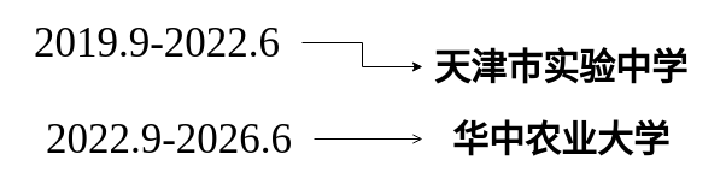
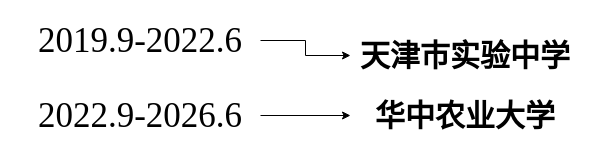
  <mxCell id="0" />
  <mxCell id="1" parent="0" />
  <mxCell id="2" value="&lt;font style=&quot;font-size: 30px;&quot; face=&quot;Times New Roman&quot;&gt;&lt;b&gt;天津市实验中学&lt;/b&gt;&lt;/font&gt;" style="text;html=1;align=center;verticalAlign=middle;whiteSpace=wrap;rounded=0;" vertex="1" parent="1"><mxGeometry x="350" y="30" width="230" height="50" as="geometry" /></mxCell>
  <mxCell id="3" style="edgeStyle=orthogonalEdgeStyle;rounded=0;orthogonalLoop=1;jettySize=auto;html=1;exitX=1;exitY=0.5;exitDx=0;exitDy=0;entryX=0;entryY=0.5;entryDx=0;entryDy=0;" edge="1" parent="1" source="4" target="2"><mxGeometry relative="1" as="geometry" /></mxCell>
- <mxCell id="4" value="&lt;font face=&quot;Times New Roman&quot;&gt;&lt;span style=&quot;font-size: 35px;&quot;&gt;2019.9-2022.6&lt;/span&gt;&lt;/font&gt;" style="text;html=1;align=center;verticalAlign=middle;whiteSpace=wrap;rounded=0;" vertex="1" parent="1"><mxGeometry x="10" y="15" width="240" height="40" as="geometry" /></mxCell>
+ <mxCell id="4" value="&lt;font face=&quot;Times New Roman&quot;&gt;&lt;span style=&quot;font-size: 35px;&quot;&gt;2019.9-2022.6&lt;/span&gt;&lt;/font&gt;" style="text;html=1;align=center;verticalAlign=middle;whiteSpace=wrap;rounded=0;" vertex="1" parent="1"><mxGeometry x="20" y="20" width="240" height="40" as="geometry" /></mxCell>
  <mxCell id="5" value="&lt;font style=&quot;font-size: 30px;&quot; face=&quot;Times New Roman&quot;&gt;&lt;b&gt;华中农业大学&lt;/b&gt;&lt;/font&gt;" style="text;html=1;align=center;verticalAlign=middle;whiteSpace=wrap;rounded=0;" vertex="1" parent="1"><mxGeometry x="350" y="90" width="230" height="50" as="geometry" /></mxCell>
- <mxCell id="6" style="edgeStyle=orthogonalEdgeStyle;rounded=0;orthogonalLoop=1;jettySize=auto;html=1;exitX=1;exitY=0.5;exitDx=0;exitDy=0;entryX=0;entryY=0.5;entryDx=0;entryDy=0;endArrow=open;" edge="1" parent="1" source="7" target="5"><mxGeometry relative="1" as="geometry" /></mxCell>
+ <mxCell id="6" style="edgeStyle=orthogonalEdgeStyle;rounded=0;orthogonalLoop=1;jettySize=auto;html=1;exitX=1;exitY=0.5;exitDx=0;exitDy=0;entryX=0;entryY=0.5;entryDx=0;entryDy=0;" edge="1" parent="1" source="7" target="5"><mxGeometry relative="1" as="geometry" /></mxCell>
  <mxCell id="7" value="&lt;font face=&quot;Times New Roman&quot;&gt;&lt;span style=&quot;font-size: 35px;&quot;&gt;2022.9-2026.6&lt;/span&gt;&lt;/font&gt;" style="text;html=1;align=center;verticalAlign=middle;whiteSpace=wrap;rounded=0;" vertex="1" parent="1"><mxGeometry x="20" y="95" width="240" height="40" as="geometry" /></mxCell>
